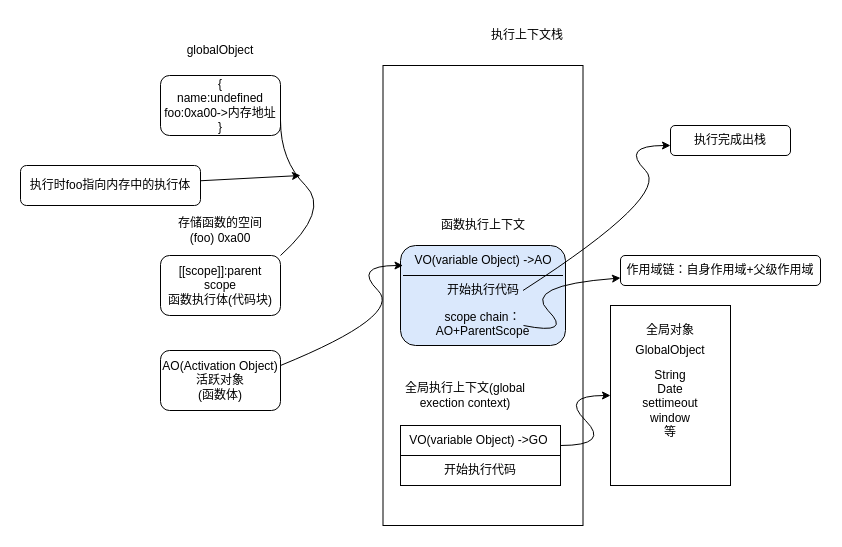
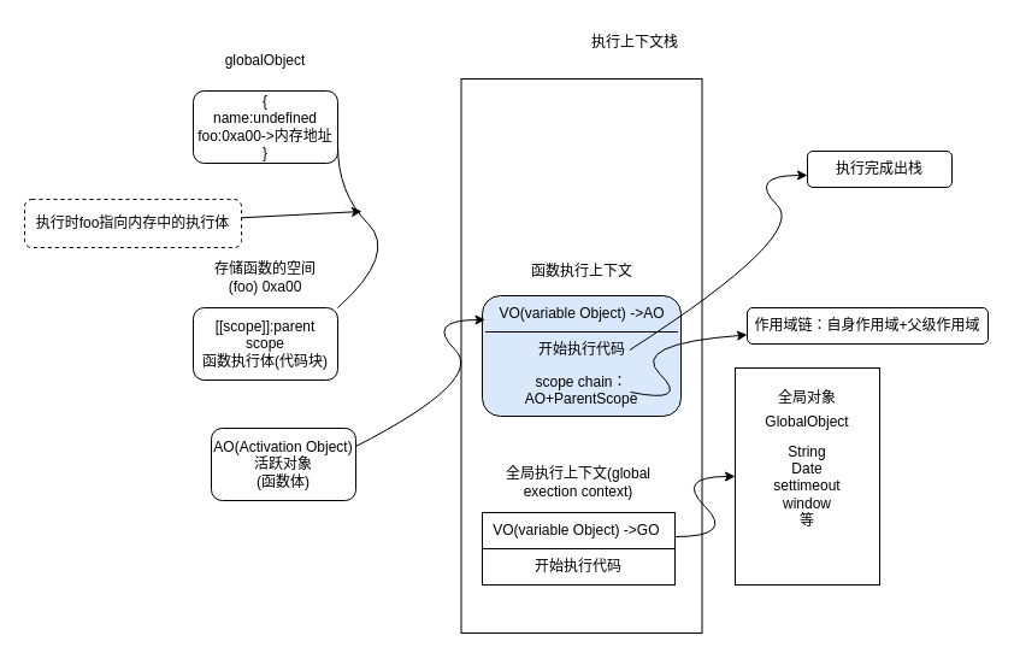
  <mxCell id="0" />
  <mxCell id="1" parent="0" />
  <mxCell id="2" value="" style="rounded=0;whiteSpace=wrap;html=1;" parent="1" vertex="1"><mxGeometry x="382.5" y="65" width="200" height="460" as="geometry" /></mxCell>
  <mxCell id="3" value="执行上下文栈" style="text;html=1;strokeColor=none;fillColor=none;align=center;verticalAlign=middle;whiteSpace=wrap;rounded=0;" parent="1" vertex="1"><mxGeometry x="482" y="20" width="90" height="30" as="geometry" /></mxCell>
  <mxCell id="4" value="" style="rounded=0;whiteSpace=wrap;html=1;" parent="1" vertex="1"><mxGeometry x="400" y="425" width="160" height="60" as="geometry" /></mxCell>
  <mxCell id="5" value="" style="endArrow=none;html=1;entryX=1;entryY=0.5;entryDx=0;entryDy=0;exitX=0;exitY=0.5;exitDx=0;exitDy=0;" parent="1" source="4" target="4" edge="1"><mxGeometry width="50" height="50" relative="1" as="geometry"><mxPoint x="460" y="480" as="sourcePoint" /><mxPoint x="510" y="430" as="targetPoint" /></mxGeometry></mxCell>
  <mxCell id="6" value="VO(variable Object) -&amp;gt;GO&amp;nbsp;" style="text;html=1;strokeColor=none;fillColor=none;align=center;verticalAlign=middle;whiteSpace=wrap;rounded=0;" parent="1" vertex="1"><mxGeometry x="400" y="425" width="160" height="30" as="geometry" /></mxCell>
  <mxCell id="7" value="" style="curved=1;endArrow=classic;html=1;" parent="1" edge="1"><mxGeometry width="50" height="50" relative="1" as="geometry"><mxPoint x="560" y="445" as="sourcePoint" /><mxPoint x="610" y="395" as="targetPoint" /><Array as="points"><mxPoint x="610" y="445" /><mxPoint x="560" y="395" /></Array></mxGeometry></mxCell>
  <mxCell id="8" value="开始执行代码" style="text;html=1;strokeColor=none;fillColor=none;align=center;verticalAlign=middle;whiteSpace=wrap;rounded=0;" parent="1" vertex="1"><mxGeometry x="440" y="455" width="80" height="30" as="geometry" /></mxCell>
  <mxCell id="9" value="" style="rounded=0;whiteSpace=wrap;html=1;" parent="1" vertex="1"><mxGeometry x="610" y="305" width="120" height="180" as="geometry" /></mxCell>
  <mxCell id="10" value="GlobalObject" style="text;html=1;strokeColor=none;fillColor=none;align=center;verticalAlign=middle;whiteSpace=wrap;rounded=0;" parent="1" vertex="1"><mxGeometry x="640" y="335" width="60" height="30" as="geometry" /></mxCell>
  <mxCell id="11" value="String&lt;br&gt;Date&lt;br&gt;settimeout&lt;br&gt;window&lt;br&gt;等" style="text;html=1;strokeColor=none;fillColor=none;align=center;verticalAlign=middle;whiteSpace=wrap;rounded=0;" parent="1" vertex="1"><mxGeometry x="640" y="380" width="60" height="45" as="geometry" /></mxCell>
  <mxCell id="12" value="全局对象" style="text;html=1;strokeColor=none;fillColor=none;align=center;verticalAlign=middle;whiteSpace=wrap;rounded=0;" parent="1" vertex="1"><mxGeometry x="640" y="315" width="60" height="30" as="geometry" /></mxCell>
- <mxCell id="13" value="全局执行上下文(global exection context)" style="text;html=1;strokeColor=none;fillColor=none;align=center;verticalAlign=middle;whiteSpace=wrap;rounded=0;" parent="1" vertex="1"><mxGeometry x="385" y="380" width="160" height="30" as="geometry" /></mxCell>
+ <mxCell id="13" value="全局执行上下文(global exection context)" style="text;html=1;strokeColor=none;fillColor=none;align=center;verticalAlign=middle;whiteSpace=wrap;rounded=0;" parent="1" vertex="1"><mxGeometry x="400" y="385" width="160" height="30" as="geometry" /></mxCell>
  <mxCell id="14" value="{&lt;br&gt;name:undefined&lt;br&gt;foo:0xa00-&amp;gt;内存地址&lt;br&gt;}" style="rounded=1;whiteSpace=wrap;html=1;" parent="1" vertex="1"><mxGeometry x="160" y="75" width="120" height="60" as="geometry" /></mxCell>
  <mxCell id="15" value="globalObject" style="text;html=1;strokeColor=none;fillColor=none;align=center;verticalAlign=middle;whiteSpace=wrap;rounded=0;" parent="1" vertex="1"><mxGeometry x="190" y="35" width="60" height="30" as="geometry" /></mxCell>
  <mxCell id="16" value="[[scope]]:parent scope&lt;br&gt;函数执行体(代码块)" style="rounded=1;whiteSpace=wrap;html=1;" parent="1" vertex="1"><mxGeometry x="160" y="255" width="120" height="60" as="geometry" /></mxCell>
  <mxCell id="17" value="存储函数的空间(foo) 0xa00" style="text;html=1;strokeColor=none;fillColor=none;align=center;verticalAlign=middle;whiteSpace=wrap;rounded=0;" parent="1" vertex="1"><mxGeometry x="170" y="215" width="100" height="30" as="geometry" /></mxCell>
  <mxCell id="18" value="" style="edgeStyle=none;html=1;" parent="1" source="19" edge="1"><mxGeometry relative="1" as="geometry"><mxPoint x="300" y="175" as="targetPoint" /></mxGeometry></mxCell>
- <mxCell id="19" value="执行时foo指向内存中的执行体" style="rounded=1;whiteSpace=wrap;html=1;" parent="1" vertex="1"><mxGeometry x="20" y="165" width="180" height="40" as="geometry" /></mxCell>
+ <mxCell id="19" value="执行时foo指向内存中的执行体" style="rounded=1;whiteSpace=wrap;html=1;dashed=1;" parent="1" vertex="1"><mxGeometry x="20" y="165" width="180" height="40" as="geometry" /></mxCell>
  <mxCell id="20" value="&lt;br&gt;&lt;br&gt;&lt;br&gt;&lt;br&gt;scope chain：AO+ParentScope" style="rounded=1;whiteSpace=wrap;html=1;fillColor=#dae8fc;" parent="1" vertex="1"><mxGeometry x="400" y="245" width="165" height="100" as="geometry" /></mxCell>
  <mxCell id="21" value="函数执行上下文" style="text;html=1;strokeColor=none;fillColor=none;align=center;verticalAlign=middle;whiteSpace=wrap;rounded=0;" parent="1" vertex="1"><mxGeometry x="432.5" y="210" width="100" height="30" as="geometry" /></mxCell>
  <mxCell id="22" value="VO(variable Object) -&amp;gt;AO" style="text;html=1;strokeColor=none;fillColor=none;align=center;verticalAlign=middle;whiteSpace=wrap;rounded=0;" parent="1" vertex="1"><mxGeometry x="402.5" y="245" width="160" height="30" as="geometry" /></mxCell>
  <mxCell id="23" value="开始执行代码" style="text;html=1;strokeColor=none;fillColor=none;align=center;verticalAlign=middle;whiteSpace=wrap;rounded=0;" parent="1" vertex="1"><mxGeometry x="442.5" y="275" width="80" height="30" as="geometry" /></mxCell>
  <mxCell id="24" value="" style="endArrow=none;html=1;entryX=0;entryY=1;entryDx=0;entryDy=0;exitX=1;exitY=1;exitDx=0;exitDy=0;" parent="1" source="22" target="22" edge="1"><mxGeometry width="50" height="50" relative="1" as="geometry"><mxPoint x="450" y="300" as="sourcePoint" /><mxPoint x="500" y="250" as="targetPoint" /><Array as="points" /></mxGeometry></mxCell>
- <mxCell id="25" value="AO(Activation Object)&lt;br&gt;活跃对象&lt;br&gt;(函数体)" style="rounded=1;whiteSpace=wrap;html=1;" parent="1" vertex="1"><mxGeometry x="160" y="350" width="120" height="60" as="geometry" /></mxCell>
+ <mxCell id="25" value="AO(Activation Object)&lt;br&gt;活跃对象&lt;br&gt;(函数体)" style="rounded=1;whiteSpace=wrap;html=1;" parent="1" vertex="1"><mxGeometry x="175" y="355" width="120" height="60" as="geometry" /></mxCell>
  <mxCell id="26" value="执行完成出栈" style="rounded=1;whiteSpace=wrap;html=1;" parent="1" vertex="1"><mxGeometry x="670" y="125" width="120" height="30" as="geometry" /></mxCell>
  <mxCell id="27" value="" style="curved=1;endArrow=none;html=1;entryX=1;entryY=0.75;entryDx=0;entryDy=0;exitX=1;exitY=0;exitDx=0;exitDy=0;" parent="1" source="16" target="14" edge="1"><mxGeometry width="50" height="50" relative="1" as="geometry"><mxPoint x="280" y="210" as="sourcePoint" /><mxPoint x="330" y="160" as="targetPoint" /><Array as="points"><mxPoint x="330" y="210" /><mxPoint x="280" y="160" /></Array></mxGeometry></mxCell>
  <mxCell id="28" value="" style="curved=1;endArrow=classic;html=1;exitX=1;exitY=0.25;exitDx=0;exitDy=0;" edge="1" parent="1" source="25"><mxGeometry width="50" height="50" relative="1" as="geometry"><mxPoint x="352.5" y="315" as="sourcePoint" /><mxPoint x="402.5" y="265" as="targetPoint" /><Array as="points"><mxPoint x="402.5" y="315" /><mxPoint x="352.5" y="265" /></Array></mxGeometry></mxCell>
  <mxCell id="29" value="" style="curved=1;endArrow=classic;html=1;exitX=1;exitY=0.5;exitDx=0;exitDy=0;" edge="1" parent="1" source="23"><mxGeometry width="50" height="50" relative="1" as="geometry"><mxPoint x="620" y="195" as="sourcePoint" /><mxPoint x="670" y="145" as="targetPoint" /><Array as="points"><mxPoint x="670" y="195" /><mxPoint x="620" y="145" /></Array></mxGeometry></mxCell>
  <mxCell id="30" value="作用域链：自身作用域+父级作用域" style="rounded=1;whiteSpace=wrap;html=1;" vertex="1" parent="1"><mxGeometry x="620" y="255" width="200" height="30" as="geometry" /></mxCell>
  <mxCell id="31" value="" style="curved=1;endArrow=classic;html=1;entryX=0;entryY=0.75;entryDx=0;entryDy=0;" edge="1" parent="1" target="30"><mxGeometry width="50" height="50" relative="1" as="geometry"><mxPoint x="523" y="325" as="sourcePoint" /><mxPoint x="572.5" y="285" as="targetPoint" /><Array as="points"><mxPoint x="572.5" y="335" /><mxPoint x="522.5" y="285" /></Array></mxGeometry></mxCell>
